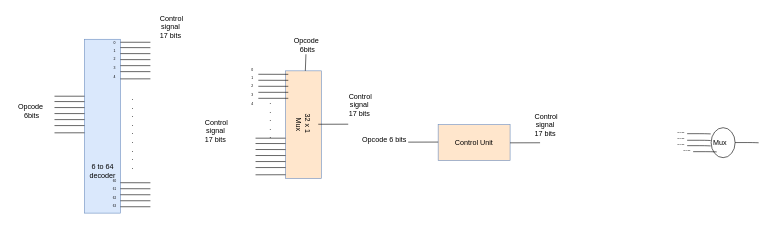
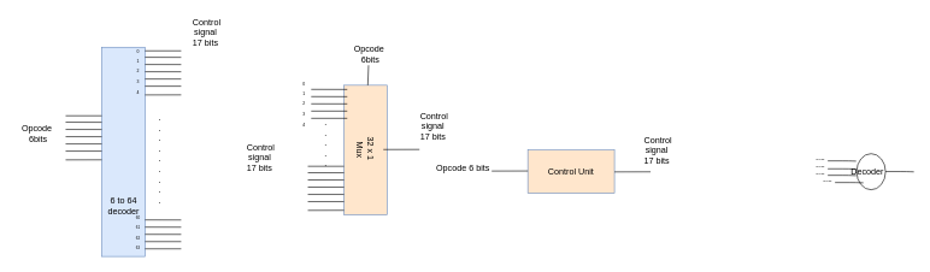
  <mxCell id="0" />
  <mxCell id="1" parent="0" />
  <mxCell id="2" value="" style="rounded=0;whiteSpace=wrap;html=1;rotation=90;fillColor=#dae8fc;strokeColor=#6c8ebf;" vertex="1" parent="1"><mxGeometry x="25" y="180" width="290" height="60" as="geometry" /></mxCell>
  <mxCell id="3" value="Opcode&lt;br&gt;&amp;nbsp;6bits" style="text;html=1;resizable=0;autosize=1;align=center;verticalAlign=middle;points=[];fillColor=none;strokeColor=none;rounded=0;" vertex="1" parent="1"><mxGeometry x="20" y="170" width="60" height="30" as="geometry" /></mxCell>
  <mxCell id="4" value="" style="html=1;endArrow=none;endFill=0;" edge="1" parent="1"><mxGeometry width="100" relative="1" as="geometry"><mxPoint x="200" y="70" as="sourcePoint" /><mxPoint x="250" y="70" as="targetPoint" /><Array as="points"><mxPoint x="200" y="70" /></Array></mxGeometry></mxCell>
  <mxCell id="5" value="" style="html=1;endArrow=none;endFill=0;" edge="1" parent="1"><mxGeometry width="100" relative="1" as="geometry"><mxPoint x="200" y="78.91" as="sourcePoint" /><mxPoint x="250" y="79" as="targetPoint" /><Array as="points"><mxPoint x="200" y="78.91" /></Array></mxGeometry></mxCell>
  <mxCell id="6" value="" style="html=1;endArrow=none;endFill=0;" edge="1" parent="1"><mxGeometry width="100" relative="1" as="geometry"><mxPoint x="200" y="88.91" as="sourcePoint" /><mxPoint x="250" y="89" as="targetPoint" /><Array as="points"><mxPoint x="200" y="88.91" /></Array></mxGeometry></mxCell>
  <mxCell id="7" value="" style="html=1;endArrow=none;endFill=0;" edge="1" parent="1"><mxGeometry width="100" relative="1" as="geometry"><mxPoint x="200" y="98.94" as="sourcePoint" /><mxPoint x="250" y="99" as="targetPoint" /><Array as="points"><mxPoint x="200" y="98.94" /></Array></mxGeometry></mxCell>
  <mxCell id="8" value="" style="html=1;endArrow=none;endFill=0;" edge="1" parent="1"><mxGeometry width="100" relative="1" as="geometry"><mxPoint x="200" y="109" as="sourcePoint" /><mxPoint x="250" y="109" as="targetPoint" /><Array as="points"><mxPoint x="200" y="109" /></Array></mxGeometry></mxCell>
  <mxCell id="9" value="" style="html=1;endArrow=none;endFill=0;" edge="1" parent="1"><mxGeometry width="100" relative="1" as="geometry"><mxPoint x="200" y="119" as="sourcePoint" /><mxPoint x="250" y="119" as="targetPoint" /><Array as="points"><mxPoint x="200" y="119" /></Array></mxGeometry></mxCell>
  <mxCell id="10" value="" style="html=1;endArrow=none;endFill=0;" edge="1" parent="1"><mxGeometry width="100" relative="1" as="geometry"><mxPoint x="200" y="131.1" as="sourcePoint" /><mxPoint x="250" y="131" as="targetPoint" /><Array as="points"><mxPoint x="200" y="131.1" /></Array></mxGeometry></mxCell>
  <mxCell id="11" value="" style="html=1;endArrow=none;endFill=0;" edge="1" parent="1"><mxGeometry width="100" relative="1" as="geometry"><mxPoint x="90" y="160" as="sourcePoint" /><mxPoint x="140" y="160" as="targetPoint" /><Array as="points"><mxPoint x="90" y="160" /></Array></mxGeometry></mxCell>
  <mxCell id="12" value="" style="html=1;endArrow=none;endFill=0;" edge="1" parent="1"><mxGeometry width="100" relative="1" as="geometry"><mxPoint x="90" y="168.91" as="sourcePoint" /><mxPoint x="140" y="169" as="targetPoint" /><Array as="points"><mxPoint x="90" y="168.91" /></Array></mxGeometry></mxCell>
  <mxCell id="13" value="" style="html=1;endArrow=none;endFill=0;" edge="1" parent="1"><mxGeometry width="100" relative="1" as="geometry"><mxPoint x="90" y="178.91" as="sourcePoint" /><mxPoint x="140" y="179" as="targetPoint" /><Array as="points"><mxPoint x="90" y="178.91" /></Array></mxGeometry></mxCell>
  <mxCell id="14" value="" style="html=1;endArrow=none;endFill=0;" edge="1" parent="1"><mxGeometry width="100" relative="1" as="geometry"><mxPoint x="90" y="188.94" as="sourcePoint" /><mxPoint x="140" y="189" as="targetPoint" /><Array as="points"><mxPoint x="90" y="188.94" /></Array></mxGeometry></mxCell>
  <mxCell id="15" value="" style="html=1;endArrow=none;endFill=0;" edge="1" parent="1"><mxGeometry width="100" relative="1" as="geometry"><mxPoint x="90" y="199" as="sourcePoint" /><mxPoint x="140" y="199" as="targetPoint" /><Array as="points"><mxPoint x="90" y="199" /></Array></mxGeometry></mxCell>
  <mxCell id="16" value="" style="html=1;endArrow=none;endFill=0;" edge="1" parent="1"><mxGeometry width="100" relative="1" as="geometry"><mxPoint x="90" y="209" as="sourcePoint" /><mxPoint x="140" y="209" as="targetPoint" /><Array as="points"><mxPoint x="90" y="209" /></Array></mxGeometry></mxCell>
  <mxCell id="17" value="" style="html=1;endArrow=none;endFill=0;" edge="1" parent="1"><mxGeometry width="100" relative="1" as="geometry"><mxPoint x="90" y="221.1" as="sourcePoint" /><mxPoint x="140" y="221" as="targetPoint" /><Array as="points"><mxPoint x="90" y="221.1" /></Array></mxGeometry></mxCell>
  <mxCell id="18" value="6 to 64 &lt;br&gt;decoder" style="text;html=1;resizable=0;autosize=1;align=center;verticalAlign=middle;points=[];fillColor=none;strokeColor=none;rounded=0;" vertex="1" parent="1"><mxGeometry x="140" y="270" width="60" height="30" as="geometry" /></mxCell>
  <mxCell id="19" value="&lt;p style=&quot;line-height: 100%&quot;&gt;&lt;/p&gt;&lt;div&gt;&lt;span style=&quot;font-size: 7px&quot;&gt;&lt;sup&gt;0&lt;/sup&gt;&lt;/span&gt;&lt;/div&gt;&lt;div&gt;&lt;span style=&quot;font-size: 7px&quot;&gt;&lt;sup&gt;1&lt;/sup&gt;&lt;/span&gt;&lt;/div&gt;&lt;div&gt;&lt;span style=&quot;font-size: 7px&quot;&gt;&lt;sup&gt;2&lt;/sup&gt;&lt;/span&gt;&lt;/div&gt;&lt;div&gt;&lt;span style=&quot;font-size: 7px&quot;&gt;&lt;sup&gt;3&lt;/sup&gt;&lt;/span&gt;&lt;/div&gt;&lt;div&gt;&lt;span style=&quot;font-size: 7px&quot;&gt;&lt;sup&gt;4&lt;/sup&gt;&lt;/span&gt;&lt;/div&gt;&lt;p&gt;&lt;/p&gt;" style="text;html=1;resizable=0;autosize=1;align=center;verticalAlign=middle;points=[];fillColor=none;strokeColor=none;rounded=0;" vertex="1" parent="1"><mxGeometry x="180" y="45" width="20" height="110" as="geometry" /></mxCell>
  <mxCell id="20" value=".&lt;br&gt;.&lt;br&gt;.&lt;br&gt;.&lt;br&gt;.&lt;br&gt;.&lt;br&gt;.&lt;br&gt;.&lt;br&gt;." style="text;html=1;align=center;verticalAlign=middle;resizable=0;points=[];autosize=1;" vertex="1" parent="1"><mxGeometry x="210" y="155" width="20" height="130" as="geometry" /></mxCell>
  <mxCell id="21" value="" style="html=1;endArrow=none;endFill=0;" edge="1" parent="1"><mxGeometry width="100" relative="1" as="geometry"><mxPoint x="200" y="304.29" as="sourcePoint" /><mxPoint x="250" y="304.38" as="targetPoint" /><Array as="points"><mxPoint x="200" y="304.29" /></Array></mxGeometry></mxCell>
  <mxCell id="22" value="" style="html=1;endArrow=none;endFill=0;" edge="1" parent="1"><mxGeometry width="100" relative="1" as="geometry"><mxPoint x="200" y="314.29" as="sourcePoint" /><mxPoint x="250" y="314.38" as="targetPoint" /><Array as="points"><mxPoint x="200" y="314.29" /></Array></mxGeometry></mxCell>
  <mxCell id="23" value="" style="html=1;endArrow=none;endFill=0;" edge="1" parent="1"><mxGeometry width="100" relative="1" as="geometry"><mxPoint x="200" y="324.32" as="sourcePoint" /><mxPoint x="250" y="324.38" as="targetPoint" /><Array as="points"><mxPoint x="200" y="324.32" /></Array></mxGeometry></mxCell>
  <mxCell id="24" value="" style="html=1;endArrow=none;endFill=0;" edge="1" parent="1"><mxGeometry width="100" relative="1" as="geometry"><mxPoint x="200" y="334.38" as="sourcePoint" /><mxPoint x="250" y="334.38" as="targetPoint" /><Array as="points"><mxPoint x="200" y="334.38" /></Array></mxGeometry></mxCell>
  <mxCell id="25" value="" style="html=1;endArrow=none;endFill=0;" edge="1" parent="1"><mxGeometry width="100" relative="1" as="geometry"><mxPoint x="200" y="344.38" as="sourcePoint" /><mxPoint x="250" y="344.38" as="targetPoint" /><Array as="points"><mxPoint x="200" y="344.38" /></Array></mxGeometry></mxCell>
  <mxCell id="26" value="&lt;font style=&quot;font-size: 5px&quot;&gt;60&lt;br&gt;61&lt;br&gt;62&lt;br&gt;63&lt;/font&gt;" style="text;html=1;align=center;verticalAlign=middle;resizable=0;points=[];autosize=1;" vertex="1" parent="1"><mxGeometry x="180" y="285" width="20" height="70" as="geometry" /></mxCell>
  <mxCell id="27" value="Control &lt;br&gt;signal&amp;nbsp;&lt;br&gt;&amp;nbsp;17 bits&amp;nbsp;&amp;nbsp;" style="text;html=1;resizable=0;autosize=1;align=center;verticalAlign=middle;points=[];fillColor=none;strokeColor=none;rounded=0;" vertex="1" parent="1"><mxGeometry x="255" y="20" width="60" height="50" as="geometry" /></mxCell>
  <mxCell id="28" value="" style="ellipse;whiteSpace=wrap;html=1;rotation=90;" vertex="1" parent="1"><mxGeometry x="1180.36" y="217.5" width="50" height="40" as="geometry" /></mxCell>
  <mxCell id="29" value="" style="endArrow=none;html=1;entryX=0.408;entryY=1.018;entryDx=0;entryDy=0;entryPerimeter=0;" edge="1" parent="1"><mxGeometry width="50" height="50" relative="1" as="geometry"><mxPoint x="1145.36" y="233.5" as="sourcePoint" /><mxPoint x="1184.64" y="233.9" as="targetPoint" /><Array as="points"><mxPoint x="1175.36" y="233.5" /></Array></mxGeometry></mxCell>
  <mxCell id="30" value="" style="endArrow=none;html=1;entryX=0.408;entryY=1.018;entryDx=0;entryDy=0;entryPerimeter=0;" edge="1" parent="1"><mxGeometry width="50" height="50" relative="1" as="geometry"><mxPoint x="1145.36" y="222.5" as="sourcePoint" /><mxPoint x="1184.64" y="222.9" as="targetPoint" /><Array as="points"><mxPoint x="1175.36" y="222.5" /></Array></mxGeometry></mxCell>
  <mxCell id="31" value="" style="endArrow=none;html=1;entryX=0.408;entryY=1.018;entryDx=0;entryDy=0;entryPerimeter=0;" edge="1" parent="1"><mxGeometry width="50" height="50" relative="1" as="geometry"><mxPoint x="1145.36" y="242.5" as="sourcePoint" /><mxPoint x="1184.64" y="242.9" as="targetPoint" /><Array as="points"><mxPoint x="1175.36" y="242.5" /></Array></mxGeometry></mxCell>
  <mxCell id="32" value="" style="endArrow=none;html=1;entryX=0.408;entryY=1.018;entryDx=0;entryDy=0;entryPerimeter=0;" edge="1" parent="1"><mxGeometry width="50" height="50" relative="1" as="geometry"><mxPoint x="1155.36" y="252.5" as="sourcePoint" /><mxPoint x="1194.64" y="252.9" as="targetPoint" /><Array as="points"><mxPoint x="1185.36" y="252.5" /></Array></mxGeometry></mxCell>
  <mxCell id="33" value="" style="endArrow=none;html=1;entryX=0.408;entryY=1.018;entryDx=0;entryDy=0;entryPerimeter=0;" edge="1" parent="1"><mxGeometry width="50" height="50" relative="1" as="geometry"><mxPoint x="1225.36" y="237.3" as="sourcePoint" /><mxPoint x="1264.64" y="237.7" as="targetPoint" /><Array as="points"><mxPoint x="1255.36" y="237.3" /></Array></mxGeometry></mxCell>
  <mxCell id="34" value="&lt;font style=&quot;font-size: 4px&quot;&gt;RType&lt;/font&gt;" style="text;html=1;resizable=0;autosize=1;align=center;verticalAlign=middle;points=[];fillColor=none;strokeColor=none;rounded=0;" vertex="1" parent="1"><mxGeometry x="1120.36" y="227.5" width="30" height="20" as="geometry" /></mxCell>
  <mxCell id="35" value="&lt;font style=&quot;font-size: 4px&quot;&gt;RType&lt;/font&gt;" style="text;html=1;resizable=0;autosize=1;align=center;verticalAlign=middle;points=[];fillColor=none;strokeColor=none;rounded=0;" vertex="1" parent="1"><mxGeometry x="1120.36" y="207.5" width="30" height="20" as="geometry" /></mxCell>
  <mxCell id="36" value="&lt;font style=&quot;font-size: 4px&quot;&gt;RType&lt;/font&gt;" style="text;html=1;resizable=0;autosize=1;align=center;verticalAlign=middle;points=[];fillColor=none;strokeColor=none;rounded=0;" vertex="1" parent="1"><mxGeometry x="1130.36" y="237.5" width="30" height="20" as="geometry" /></mxCell>
  <mxCell id="37" value="&lt;font style=&quot;font-size: 4px&quot;&gt;RType&lt;/font&gt;" style="text;html=1;resizable=0;autosize=1;align=center;verticalAlign=middle;points=[];fillColor=none;strokeColor=none;rounded=0;" vertex="1" parent="1"><mxGeometry x="1120.36" y="217.5" width="30" height="20" as="geometry" /></mxCell>
- <mxCell id="38" value="Mux" style="text;html=1;resizable=0;autosize=1;align=center;verticalAlign=middle;points=[];fillColor=none;strokeColor=none;rounded=0;" vertex="1" parent="1"><mxGeometry x="1170.36" y="227.5" width="60" height="20" as="geometry" /></mxCell>
+ <mxCell id="38" value="Decoder" style="text;html=1;resizable=0;autosize=1;align=center;verticalAlign=middle;points=[];fillColor=none;strokeColor=none;rounded=0;" vertex="1" parent="1"><mxGeometry x="1170.36" y="227.5" width="60" height="20" as="geometry" /></mxCell>
  <mxCell id="39" value="32 x 1&amp;nbsp;&lt;br&gt;Mux" style="rounded=0;whiteSpace=wrap;html=1;rotation=90;fillColor=#ffe6cc;strokeColor=#6c8ebf;" vertex="1" parent="1"><mxGeometry x="415.36" y="177.5" width="179.64" height="60" as="geometry" /></mxCell>
  <mxCell id="40" value="" style="edgeStyle=none;rounded=0;orthogonalLoop=1;jettySize=auto;html=1;endArrow=none;endFill=0;" edge="1" parent="1" source="41" target="39"><mxGeometry relative="1" as="geometry" /></mxCell>
  <mxCell id="41" value="Opcode&lt;br&gt;&amp;nbsp;6bits" style="text;html=1;resizable=0;autosize=1;align=center;verticalAlign=middle;points=[];fillColor=none;strokeColor=none;rounded=0;" vertex="1" parent="1"><mxGeometry x="480" y="60" width="60" height="30" as="geometry" /></mxCell>
  <mxCell id="42" value="" style="html=1;endArrow=none;endFill=0;" edge="1" parent="1"><mxGeometry width="100" relative="1" as="geometry"><mxPoint x="430" y="123.41" as="sourcePoint" /><mxPoint x="480" y="123.5" as="targetPoint" /><Array as="points"><mxPoint x="430" y="123.41" /></Array></mxGeometry></mxCell>
  <mxCell id="43" value="" style="html=1;endArrow=none;endFill=0;" edge="1" parent="1"><mxGeometry width="100" relative="1" as="geometry"><mxPoint x="430" y="133.41" as="sourcePoint" /><mxPoint x="480" y="133.5" as="targetPoint" /><Array as="points"><mxPoint x="430" y="133.41" /></Array></mxGeometry></mxCell>
  <mxCell id="44" value="" style="html=1;endArrow=none;endFill=0;" edge="1" parent="1"><mxGeometry width="100" relative="1" as="geometry"><mxPoint x="430" y="143.44" as="sourcePoint" /><mxPoint x="480" y="143.5" as="targetPoint" /><Array as="points"><mxPoint x="430" y="143.44" /></Array></mxGeometry></mxCell>
  <mxCell id="45" value="" style="html=1;endArrow=none;endFill=0;" edge="1" parent="1"><mxGeometry width="100" relative="1" as="geometry"><mxPoint x="430" y="153.5" as="sourcePoint" /><mxPoint x="480" y="153.5" as="targetPoint" /><Array as="points"><mxPoint x="430" y="153.5" /></Array></mxGeometry></mxCell>
  <mxCell id="46" value="" style="html=1;endArrow=none;endFill=0;" edge="1" parent="1"><mxGeometry width="100" relative="1" as="geometry"><mxPoint x="430" y="163.5" as="sourcePoint" /><mxPoint x="480" y="163.5" as="targetPoint" /><Array as="points"><mxPoint x="430" y="163.5" /></Array></mxGeometry></mxCell>
  <mxCell id="47" value="" style="html=1;endArrow=none;endFill=0;" edge="1" parent="1"><mxGeometry width="100" relative="1" as="geometry"><mxPoint x="530" y="206.77" as="sourcePoint" /><mxPoint x="580" y="206.67" as="targetPoint" /><Array as="points"><mxPoint x="530" y="206.77" /></Array></mxGeometry></mxCell>
  <mxCell id="48" value="" style="html=1;endArrow=none;endFill=0;" edge="1" parent="1"><mxGeometry width="100" relative="1" as="geometry"><mxPoint x="425.36" y="230" as="sourcePoint" /><mxPoint x="475.36" y="230" as="targetPoint" /><Array as="points"><mxPoint x="425.36" y="230" /></Array></mxGeometry></mxCell>
  <mxCell id="49" value="" style="html=1;endArrow=none;endFill=0;" edge="1" parent="1"><mxGeometry width="100" relative="1" as="geometry"><mxPoint x="425.36" y="238.91" as="sourcePoint" /><mxPoint x="475.36" y="239" as="targetPoint" /><Array as="points"><mxPoint x="425.36" y="238.91" /></Array></mxGeometry></mxCell>
  <mxCell id="50" value="" style="html=1;endArrow=none;endFill=0;" edge="1" parent="1"><mxGeometry width="100" relative="1" as="geometry"><mxPoint x="425.36" y="248.91" as="sourcePoint" /><mxPoint x="475.36" y="249" as="targetPoint" /><Array as="points"><mxPoint x="425.36" y="248.91" /></Array></mxGeometry></mxCell>
  <mxCell id="51" value="" style="html=1;endArrow=none;endFill=0;" edge="1" parent="1"><mxGeometry width="100" relative="1" as="geometry"><mxPoint x="425.36" y="258.94" as="sourcePoint" /><mxPoint x="475.36" y="259" as="targetPoint" /><Array as="points"><mxPoint x="425.36" y="258.94" /></Array></mxGeometry></mxCell>
  <mxCell id="52" value="" style="html=1;endArrow=none;endFill=0;" edge="1" parent="1"><mxGeometry width="100" relative="1" as="geometry"><mxPoint x="425.36" y="269" as="sourcePoint" /><mxPoint x="475.36" y="269" as="targetPoint" /><Array as="points"><mxPoint x="425.36" y="269" /></Array></mxGeometry></mxCell>
  <mxCell id="53" value="" style="html=1;endArrow=none;endFill=0;" edge="1" parent="1"><mxGeometry width="100" relative="1" as="geometry"><mxPoint x="425.36" y="279" as="sourcePoint" /><mxPoint x="475.36" y="279" as="targetPoint" /><Array as="points"><mxPoint x="425.36" y="279" /></Array></mxGeometry></mxCell>
  <mxCell id="54" value="" style="html=1;endArrow=none;endFill=0;" edge="1" parent="1"><mxGeometry width="100" relative="1" as="geometry"><mxPoint x="425.36" y="291.1" as="sourcePoint" /><mxPoint x="475.36" y="291" as="targetPoint" /><Array as="points"><mxPoint x="425.36" y="291.1" /></Array></mxGeometry></mxCell>
  <mxCell id="55" value="&lt;p style=&quot;line-height: 100%&quot;&gt;&lt;/p&gt;&lt;div&gt;&lt;span style=&quot;font-size: 7px&quot;&gt;&lt;sup&gt;0&lt;/sup&gt;&lt;/span&gt;&lt;/div&gt;&lt;div&gt;&lt;span style=&quot;font-size: 7px&quot;&gt;&lt;sup&gt;1&lt;/sup&gt;&lt;/span&gt;&lt;/div&gt;&lt;div&gt;&lt;span style=&quot;font-size: 7px&quot;&gt;&lt;sup&gt;2&lt;/sup&gt;&lt;/span&gt;&lt;/div&gt;&lt;div&gt;&lt;span style=&quot;font-size: 7px&quot;&gt;&lt;sup&gt;3&lt;/sup&gt;&lt;/span&gt;&lt;/div&gt;&lt;div&gt;&lt;span style=&quot;font-size: 7px&quot;&gt;&lt;sup&gt;4&lt;/sup&gt;&lt;/span&gt;&lt;/div&gt;&lt;p&gt;&lt;/p&gt;" style="text;html=1;resizable=0;autosize=1;align=center;verticalAlign=middle;points=[];fillColor=none;strokeColor=none;rounded=0;" vertex="1" parent="1"><mxGeometry x="410" y="89.5" width="20" height="110" as="geometry" /></mxCell>
  <mxCell id="56" value="Control &lt;br&gt;signal&amp;nbsp;&lt;br&gt;&amp;nbsp;17 bits&amp;nbsp;&amp;nbsp;" style="text;html=1;resizable=0;autosize=1;align=center;verticalAlign=middle;points=[];fillColor=none;strokeColor=none;rounded=0;" vertex="1" parent="1"><mxGeometry x="330" y="192.5" width="60" height="50" as="geometry" /></mxCell>
  <mxCell id="57" value=".&lt;br&gt;.&lt;br&gt;.&lt;br&gt;.&lt;br&gt;.&lt;br&gt;" style="text;html=1;align=center;verticalAlign=middle;resizable=0;points=[];autosize=1;" vertex="1" parent="1"><mxGeometry x="440" y="157.5" width="20" height="80" as="geometry" /></mxCell>
  <mxCell id="58" value="Control Unit" style="rounded=0;whiteSpace=wrap;html=1;fillColor=#ffe6cc;strokeColor=#6c8ebf;" vertex="1" parent="1"><mxGeometry x="730" y="207.5" width="120" height="60" as="geometry" /></mxCell>
  <mxCell id="59" value="" style="html=1;endArrow=none;endFill=0;" edge="1" parent="1"><mxGeometry width="100" relative="1" as="geometry"><mxPoint x="680" y="236.6" as="sourcePoint" /><mxPoint x="730" y="236.5" as="targetPoint" /><Array as="points"><mxPoint x="680" y="236.6" /></Array></mxGeometry></mxCell>
  <mxCell id="60" value="Opcode 6 bits" style="text;html=1;align=center;verticalAlign=middle;resizable=0;points=[];autosize=1;" vertex="1" parent="1"><mxGeometry x="595" y="222.5" width="90" height="20" as="geometry" /></mxCell>
  <mxCell id="61" value="Control &lt;br&gt;signal&amp;nbsp;&lt;br&gt;&amp;nbsp;17 bits&amp;nbsp;&amp;nbsp;" style="text;html=1;resizable=0;autosize=1;align=center;verticalAlign=middle;points=[];fillColor=none;strokeColor=none;rounded=0;" vertex="1" parent="1"><mxGeometry x="570" y="149.5" width="60" height="50" as="geometry" /></mxCell>
  <mxCell id="62" value="Control &lt;br&gt;signal&amp;nbsp;&lt;br&gt;&amp;nbsp;17 bits&amp;nbsp;&amp;nbsp;" style="text;html=1;resizable=0;autosize=1;align=center;verticalAlign=middle;points=[];fillColor=none;strokeColor=none;rounded=0;" vertex="1" parent="1"><mxGeometry x="880" y="182.5" width="60" height="50" as="geometry" /></mxCell>
  <mxCell id="63" value="" style="html=1;endArrow=none;endFill=0;" edge="1" parent="1"><mxGeometry width="100" relative="1" as="geometry"><mxPoint x="850" y="237.77" as="sourcePoint" /><mxPoint x="900" y="237.67" as="targetPoint" /><Array as="points"><mxPoint x="850" y="237.77" /></Array></mxGeometry></mxCell>
